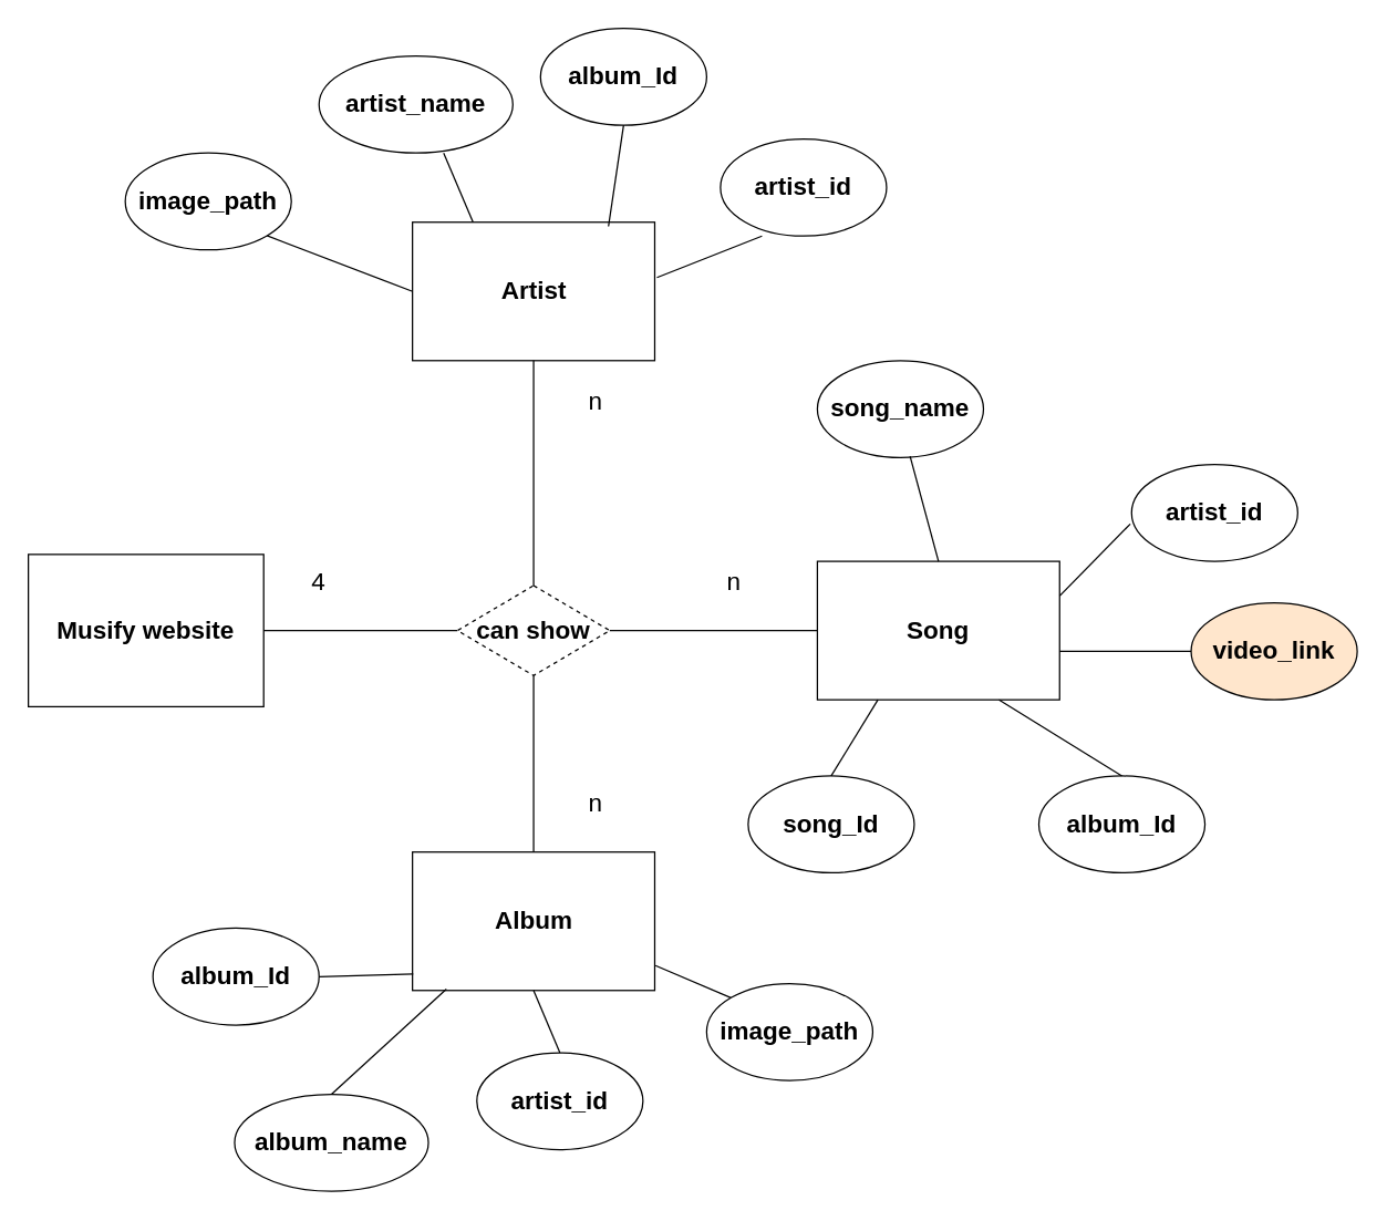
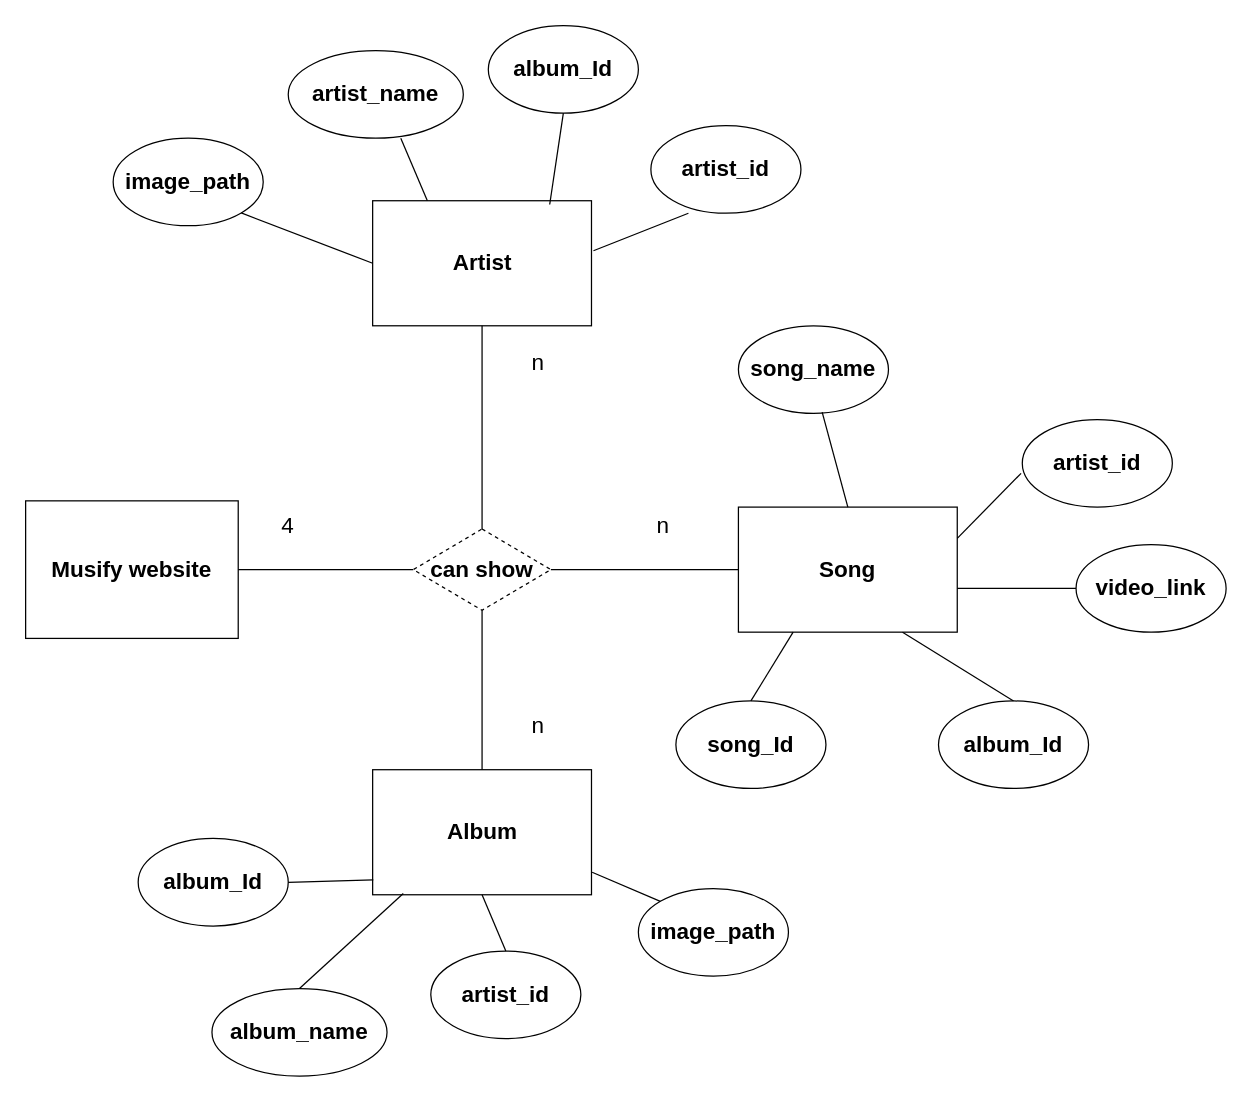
  <mxCell id="0" />
  <mxCell id="1" parent="0" />
  <mxCell id="2" value="&lt;font style=&quot;font-size: 18px;&quot;&gt;&lt;b style=&quot;&quot;&gt;Musify website&lt;/b&gt;&lt;/font&gt;" style="rounded=0;whiteSpace=wrap;html=1;" parent="1" vertex="1"><mxGeometry x="20" y="400" width="170" height="110" as="geometry" /></mxCell>
  <mxCell id="3" value="&lt;font style=&quot;font-size: 18px;&quot;&gt;&lt;b&gt;can show&lt;/b&gt;&lt;/font&gt;" style="rhombus;whiteSpace=wrap;html=1;dashed=1;" parent="1" vertex="1"><mxGeometry x="330" y="422.5" width="110" height="65" as="geometry" /></mxCell>
  <mxCell id="4" value="" style="endArrow=none;html=1;rounded=0;entryX=0;entryY=0.5;entryDx=0;entryDy=0;exitX=1;exitY=0.5;exitDx=0;exitDy=0;" parent="1" source="2" target="3" edge="1"><mxGeometry width="50" height="50" relative="1" as="geometry"><mxPoint x="190" y="460" as="sourcePoint" /><mxPoint x="240" y="410" as="targetPoint" /></mxGeometry></mxCell>
  <mxCell id="5" value="&lt;font style=&quot;font-size: 18px;&quot;&gt;4&lt;/font&gt;" style="text;html=1;strokeColor=none;fillColor=none;align=center;verticalAlign=middle;whiteSpace=wrap;rounded=0;" parent="1" vertex="1"><mxGeometry x="180" y="390" width="100" height="60" as="geometry" /></mxCell>
  <mxCell id="6" value="&lt;font style=&quot;font-size: 18px;&quot;&gt;&lt;b&gt;Artist&lt;/b&gt;&lt;/font&gt;" style="rounded=0;whiteSpace=wrap;html=1;" parent="1" vertex="1"><mxGeometry x="297.5" y="160" width="175" height="100" as="geometry" /></mxCell>
  <mxCell id="7" value="&lt;b&gt;&lt;font style=&quot;font-size: 18px;&quot;&gt;Song&lt;/font&gt;&lt;/b&gt;" style="rounded=0;whiteSpace=wrap;html=1;" parent="1" vertex="1"><mxGeometry x="590" y="405" width="175" height="100" as="geometry" /></mxCell>
  <mxCell id="8" value="&lt;b&gt;&lt;font style=&quot;font-size: 18px;&quot;&gt;Album&lt;/font&gt;&lt;/b&gt;" style="rounded=0;whiteSpace=wrap;html=1;" parent="1" vertex="1"><mxGeometry x="297.5" y="615" width="175" height="100" as="geometry" /></mxCell>
  <mxCell id="9" value="&lt;b&gt;&lt;font style=&quot;font-size: 18px;&quot;&gt;album_Id&lt;/font&gt;&lt;/b&gt;" style="ellipse;whiteSpace=wrap;html=1;" parent="1" vertex="1"><mxGeometry x="110" y="670" width="120" height="70" as="geometry" /></mxCell>
  <mxCell id="10" value="&lt;b&gt;&lt;font style=&quot;font-size: 18px;&quot;&gt;artist_id&lt;/font&gt;&lt;/b&gt;" style="ellipse;whiteSpace=wrap;html=1;" parent="1" vertex="1"><mxGeometry x="344" y="760" width="120" height="70" as="geometry" /></mxCell>
  <mxCell id="11" value="&lt;b&gt;&lt;font style=&quot;font-size: 18px;&quot;&gt;image_path&lt;/font&gt;&lt;/b&gt;" style="ellipse;whiteSpace=wrap;html=1;" parent="1" vertex="1"><mxGeometry x="510" y="710" width="120" height="70" as="geometry" /></mxCell>
  <mxCell id="12" value="&lt;b&gt;&lt;font style=&quot;font-size: 18px;&quot;&gt;album_name&lt;/font&gt;&lt;/b&gt;" style="ellipse;whiteSpace=wrap;html=1;" parent="1" vertex="1"><mxGeometry x="169" y="790" width="140" height="70" as="geometry" /></mxCell>
  <mxCell id="13" value="&lt;b&gt;&lt;font style=&quot;font-size: 18px;&quot;&gt;song_name&lt;/font&gt;&lt;/b&gt;" style="ellipse;whiteSpace=wrap;html=1;" parent="1" vertex="1"><mxGeometry x="590" y="260" width="120" height="70" as="geometry" /></mxCell>
  <mxCell id="14" value="" style="endArrow=none;html=1;rounded=0;entryX=0.003;entryY=0.88;entryDx=0;entryDy=0;entryPerimeter=0;exitX=1;exitY=0.5;exitDx=0;exitDy=0;" parent="1" source="9" target="8" edge="1"><mxGeometry width="50" height="50" relative="1" as="geometry"><mxPoint x="250" y="740" as="sourcePoint" /><mxPoint x="300" y="690" as="targetPoint" /></mxGeometry></mxCell>
  <mxCell id="15" value="" style="endArrow=none;html=1;rounded=0;entryX=0.14;entryY=0.99;entryDx=0;entryDy=0;entryPerimeter=0;exitX=0.5;exitY=0;exitDx=0;exitDy=0;" parent="1" source="12" target="8" edge="1"><mxGeometry width="50" height="50" relative="1" as="geometry"><mxPoint x="270" y="770" as="sourcePoint" /><mxPoint x="320" y="720" as="targetPoint" /></mxGeometry></mxCell>
  <mxCell id="16" value="" style="endArrow=none;html=1;rounded=0;entryX=0.5;entryY=1;entryDx=0;entryDy=0;exitX=0.5;exitY=0;exitDx=0;exitDy=0;" parent="1" source="10" target="8" edge="1"><mxGeometry width="50" height="50" relative="1" as="geometry"><mxPoint x="360" y="770" as="sourcePoint" /><mxPoint x="410" y="720" as="targetPoint" /></mxGeometry></mxCell>
  <mxCell id="17" value="" style="endArrow=none;html=1;rounded=0;exitX=1.003;exitY=0.82;exitDx=0;exitDy=0;exitPerimeter=0;entryX=0;entryY=0;entryDx=0;entryDy=0;" parent="1" source="8" target="11" edge="1"><mxGeometry width="50" height="50" relative="1" as="geometry"><mxPoint x="450" y="740" as="sourcePoint" /><mxPoint x="500" y="690" as="targetPoint" /></mxGeometry></mxCell>
  <mxCell id="18" value="" style="endArrow=none;html=1;rounded=0;exitX=0.5;exitY=0;exitDx=0;exitDy=0;entryX=0.5;entryY=1;entryDx=0;entryDy=0;" parent="1" source="8" target="3" edge="1"><mxGeometry width="50" height="50" relative="1" as="geometry"><mxPoint x="340" y="540" as="sourcePoint" /><mxPoint x="390" y="490" as="targetPoint" /></mxGeometry></mxCell>
  <mxCell id="19" value="&lt;font style=&quot;font-size: 18px;&quot;&gt;n&lt;/font&gt;" style="text;html=1;strokeColor=none;fillColor=none;align=center;verticalAlign=middle;whiteSpace=wrap;rounded=0;" parent="1" vertex="1"><mxGeometry x="380" y="260" width="100" height="60" as="geometry" /></mxCell>
  <mxCell id="20" value="&lt;font style=&quot;font-size: 18px;&quot;&gt;n&lt;/font&gt;" style="text;html=1;strokeColor=none;fillColor=none;align=center;verticalAlign=middle;whiteSpace=wrap;rounded=0;" parent="1" vertex="1"><mxGeometry x="480" y="390" width="100" height="60" as="geometry" /></mxCell>
  <mxCell id="21" value="&lt;font style=&quot;font-size: 18px;&quot;&gt;n&lt;/font&gt;" style="text;html=1;strokeColor=none;fillColor=none;align=center;verticalAlign=middle;whiteSpace=wrap;rounded=0;" parent="1" vertex="1"><mxGeometry x="380" y="550" width="100" height="60" as="geometry" /></mxCell>
  <mxCell id="22" value="" style="endArrow=none;html=1;rounded=0;exitX=1;exitY=0.5;exitDx=0;exitDy=0;entryX=0;entryY=0.5;entryDx=0;entryDy=0;" parent="1" source="3" target="7" edge="1"><mxGeometry width="50" height="50" relative="1" as="geometry"><mxPoint x="470" y="470" as="sourcePoint" /><mxPoint x="520" y="420" as="targetPoint" /></mxGeometry></mxCell>
  <mxCell id="23" value="" style="endArrow=none;html=1;rounded=0;exitX=0.5;exitY=0;exitDx=0;exitDy=0;" parent="1" source="3" target="6" edge="1"><mxGeometry width="50" height="50" relative="1" as="geometry"><mxPoint x="410" y="390" as="sourcePoint" /><mxPoint x="460" y="340" as="targetPoint" /></mxGeometry></mxCell>
  <mxCell id="24" value="&lt;b&gt;&lt;font style=&quot;font-size: 18px;&quot;&gt;album_Id&lt;/font&gt;&lt;/b&gt;" style="ellipse;whiteSpace=wrap;html=1;" parent="1" vertex="1"><mxGeometry x="750" y="560" width="120" height="70" as="geometry" /></mxCell>
  <mxCell id="25" value="&lt;b&gt;&lt;font style=&quot;font-size: 18px;&quot;&gt;song_Id&lt;/font&gt;&lt;/b&gt;" style="ellipse;whiteSpace=wrap;html=1;" parent="1" vertex="1"><mxGeometry x="540" y="560" width="120" height="70" as="geometry" /></mxCell>
- <mxCell id="26" value="&lt;b&gt;&lt;font style=&quot;font-size: 18px;&quot;&gt;video_link&lt;/font&gt;&lt;/b&gt;" style="ellipse;whiteSpace=wrap;html=1;fillColor=#ffe6cc;" parent="1" vertex="1"><mxGeometry x="860" y="435" width="120" height="70" as="geometry" /></mxCell>
+ <mxCell id="26" value="&lt;b&gt;&lt;font style=&quot;font-size: 18px;&quot;&gt;video_link&lt;/font&gt;&lt;/b&gt;" style="ellipse;whiteSpace=wrap;html=1;" parent="1" vertex="1"><mxGeometry x="860" y="435" width="120" height="70" as="geometry" /></mxCell>
  <mxCell id="27" value="&lt;b&gt;&lt;font style=&quot;font-size: 18px;&quot;&gt;artist_id&lt;/font&gt;&lt;/b&gt;" style="ellipse;whiteSpace=wrap;html=1;" parent="1" vertex="1"><mxGeometry x="520" y="100" width="120" height="70" as="geometry" /></mxCell>
  <mxCell id="28" value="&lt;b&gt;&lt;font style=&quot;font-size: 18px;&quot;&gt;artist_id&lt;/font&gt;&lt;/b&gt;" style="ellipse;whiteSpace=wrap;html=1;" parent="1" vertex="1"><mxGeometry x="817" y="335" width="120" height="70" as="geometry" /></mxCell>
  <mxCell id="29" value="" style="endArrow=none;html=1;rounded=0;entryX=0.558;entryY=0.986;entryDx=0;entryDy=0;entryPerimeter=0;exitX=0.5;exitY=0;exitDx=0;exitDy=0;" parent="1" source="7" target="13" edge="1"><mxGeometry width="50" height="50" relative="1" as="geometry"><mxPoint x="600" y="390" as="sourcePoint" /><mxPoint x="650" y="340" as="targetPoint" /></mxGeometry></mxCell>
  <mxCell id="30" value="" style="endArrow=none;html=1;rounded=0;entryX=-0.008;entryY=0.614;entryDx=0;entryDy=0;entryPerimeter=0;exitX=1;exitY=0.25;exitDx=0;exitDy=0;" parent="1" source="7" target="28" edge="1"><mxGeometry width="50" height="50" relative="1" as="geometry"><mxPoint x="790" y="450" as="sourcePoint" /><mxPoint x="840" y="400" as="targetPoint" /></mxGeometry></mxCell>
  <mxCell id="31" value="" style="endArrow=none;html=1;rounded=0;exitX=1;exitY=0.65;exitDx=0;exitDy=0;exitPerimeter=0;entryX=0;entryY=0.5;entryDx=0;entryDy=0;" parent="1" source="7" target="26" edge="1"><mxGeometry width="50" height="50" relative="1" as="geometry"><mxPoint x="760" y="490" as="sourcePoint" /><mxPoint x="810" y="440" as="targetPoint" /></mxGeometry></mxCell>
  <mxCell id="32" value="" style="endArrow=none;html=1;rounded=0;entryX=0.25;entryY=1;entryDx=0;entryDy=0;exitX=0.5;exitY=0;exitDx=0;exitDy=0;" parent="1" source="25" target="7" edge="1"><mxGeometry width="50" height="50" relative="1" as="geometry"><mxPoint x="580" y="550" as="sourcePoint" /><mxPoint x="630" y="500" as="targetPoint" /></mxGeometry></mxCell>
  <mxCell id="33" value="" style="endArrow=none;html=1;rounded=0;entryX=0.75;entryY=1;entryDx=0;entryDy=0;exitX=0.5;exitY=0;exitDx=0;exitDy=0;" parent="1" source="24" target="7" edge="1"><mxGeometry width="50" height="50" relative="1" as="geometry"><mxPoint x="700" y="580" as="sourcePoint" /><mxPoint x="750" y="530" as="targetPoint" /></mxGeometry></mxCell>
  <mxCell id="34" value="&lt;b&gt;&lt;font style=&quot;font-size: 18px;&quot;&gt;album_Id&lt;/font&gt;&lt;/b&gt;" style="ellipse;whiteSpace=wrap;html=1;" parent="1" vertex="1"><mxGeometry x="390" y="20" width="120" height="70" as="geometry" /></mxCell>
  <mxCell id="35" value="&lt;b&gt;&lt;font style=&quot;font-size: 18px;&quot;&gt;artist_name&lt;/font&gt;&lt;/b&gt;" style="ellipse;whiteSpace=wrap;html=1;" parent="1" vertex="1"><mxGeometry x="230" y="40" width="140" height="70" as="geometry" /></mxCell>
  <mxCell id="36" value="&lt;b&gt;&lt;font style=&quot;font-size: 18px;&quot;&gt;image_path&lt;/font&gt;&lt;/b&gt;" style="ellipse;whiteSpace=wrap;html=1;" parent="1" vertex="1"><mxGeometry x="90" y="110" width="120" height="70" as="geometry" /></mxCell>
  <mxCell id="37" value="" style="endArrow=none;html=1;rounded=0;entryX=0.5;entryY=1;entryDx=0;entryDy=0;exitX=0.809;exitY=0.03;exitDx=0;exitDy=0;exitPerimeter=0;" parent="1" source="6" target="34" edge="1"><mxGeometry width="50" height="50" relative="1" as="geometry"><mxPoint x="410" y="150" as="sourcePoint" /><mxPoint x="460" y="100" as="targetPoint" /></mxGeometry></mxCell>
  <mxCell id="38" value="" style="endArrow=none;html=1;rounded=0;exitX=0.25;exitY=0;exitDx=0;exitDy=0;" parent="1" source="6" edge="1"><mxGeometry width="50" height="50" relative="1" as="geometry"><mxPoint x="270" y="160" as="sourcePoint" /><mxPoint x="320" y="110" as="targetPoint" /></mxGeometry></mxCell>
  <mxCell id="39" value="" style="endArrow=none;html=1;rounded=0;entryX=1;entryY=1;entryDx=0;entryDy=0;exitX=0;exitY=0.5;exitDx=0;exitDy=0;" parent="1" source="6" target="36" edge="1"><mxGeometry width="50" height="50" relative="1" as="geometry"><mxPoint x="160" y="230" as="sourcePoint" /><mxPoint x="210" y="180" as="targetPoint" /></mxGeometry></mxCell>
  <mxCell id="40" value="" style="endArrow=none;html=1;rounded=0;exitX=1.009;exitY=0.4;exitDx=0;exitDy=0;exitPerimeter=0;" parent="1" source="6" edge="1"><mxGeometry width="50" height="50" relative="1" as="geometry"><mxPoint x="500" y="220" as="sourcePoint" /><mxPoint x="550" y="170" as="targetPoint" /></mxGeometry></mxCell>
